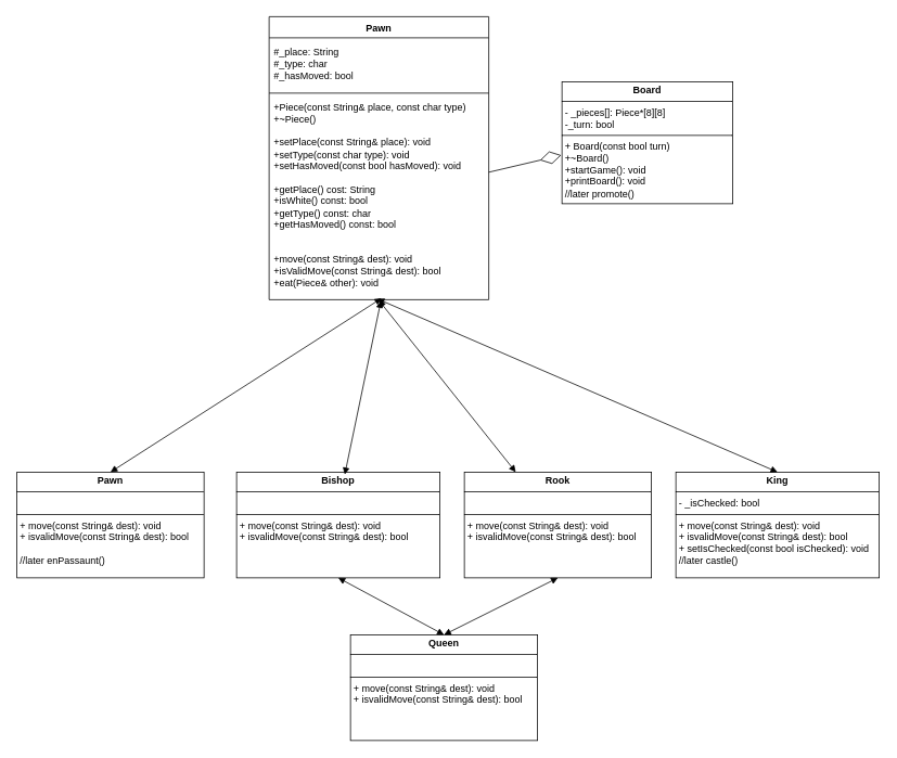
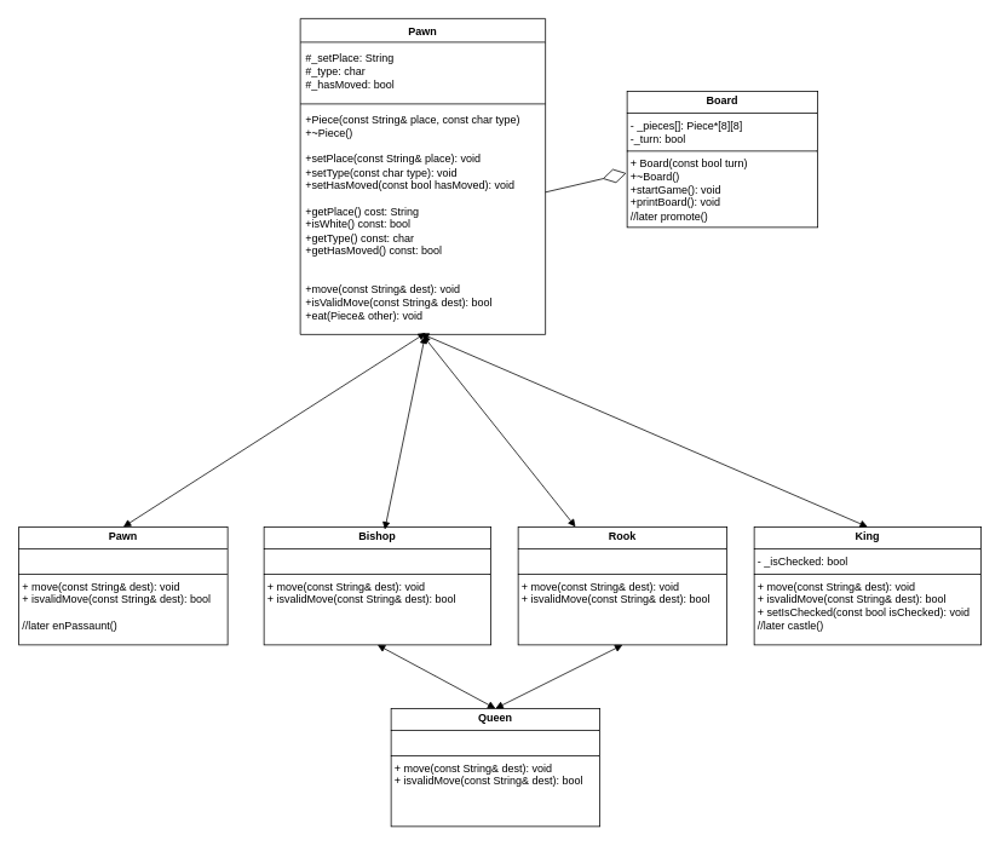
  <mxCell id="0" />
  <mxCell id="1" parent="0" />
  <mxCell id="2" value="Pawn" style="swimlane;fontStyle=1;align=center;verticalAlign=top;childLayout=stackLayout;horizontal=1;startSize=26;horizontalStack=0;resizeParent=1;resizeParentMax=0;resizeLast=0;collapsible=1;marginBottom=0;whiteSpace=wrap;html=1;" parent="1" vertex="1"><mxGeometry x="330" y="20" width="270" height="348" as="geometry"><mxRectangle x="140" y="130" width="70" height="30" as="alternateBounds" /></mxGeometry></mxCell>
- <mxCell id="3" value="#_place: String&lt;div&gt;#&lt;span style=&quot;background-color: initial;&quot;&gt;_type:&amp;nbsp;&lt;/span&gt;&lt;span style=&quot;background-color: initial;&quot;&gt;char&lt;/span&gt;&lt;/div&gt;&lt;div&gt;#&lt;span style=&quot;background-color: initial;&quot;&gt;_hasMoved:&amp;nbsp;&lt;/span&gt;&lt;span style=&quot;background-color: initial;&quot;&gt;bool&lt;/span&gt;&lt;/div&gt;" style="text;strokeColor=none;fillColor=none;align=left;verticalAlign=middle;spacingLeft=4;spacingRight=4;overflow=hidden;rotatable=0;points=[[0,0.5],[1,0.5]];portConstraint=eastwest;html=1;whiteSpace=wrap;labelBackgroundColor=none;" parent="2" vertex="1"><mxGeometry y="26" width="270" height="64" as="geometry" /></mxCell>
+ <mxCell id="3" value="#_setPlace: String&lt;div&gt;#&lt;span style=&quot;background-color: initial;&quot;&gt;_type:&amp;nbsp;&lt;/span&gt;&lt;span style=&quot;background-color: initial;&quot;&gt;char&lt;/span&gt;&lt;/div&gt;&lt;div&gt;#&lt;span style=&quot;background-color: initial;&quot;&gt;_hasMoved:&amp;nbsp;&lt;/span&gt;&lt;span style=&quot;background-color: initial;&quot;&gt;bool&lt;/span&gt;&lt;/div&gt;" style="text;strokeColor=none;fillColor=none;align=left;verticalAlign=middle;spacingLeft=4;spacingRight=4;overflow=hidden;rotatable=0;points=[[0,0.5],[1,0.5]];portConstraint=eastwest;html=1;whiteSpace=wrap;labelBackgroundColor=none;" parent="2" vertex="1"><mxGeometry y="26" width="270" height="64" as="geometry" /></mxCell>
  <mxCell id="4" value="" style="line;strokeWidth=1;fillColor=none;align=left;verticalAlign=middle;spacingTop=-1;spacingLeft=3;spacingRight=3;rotatable=0;labelPosition=right;points=[];portConstraint=eastwest;strokeColor=inherit;" parent="2" vertex="1"><mxGeometry y="90" width="270" height="8" as="geometry" /></mxCell>
  <mxCell id="5" value="+Piece(const String&amp;amp; place, const char type)&lt;div&gt;+~Piece()&lt;/div&gt;&lt;div&gt;&lt;br&gt;&lt;/div&gt;&lt;div&gt;+setPlace(const String&amp;amp; place):&amp;nbsp;&lt;span style=&quot;background-color: initial;&quot;&gt;void&lt;/span&gt;&lt;/div&gt;&lt;div&gt;&lt;span style=&quot;background-color: initial;&quot;&gt;+&lt;/span&gt;&lt;span style=&quot;background-color: initial;&quot;&gt;setType(const char type):&amp;nbsp;&lt;/span&gt;&lt;span style=&quot;background-color: initial;&quot;&gt;void&lt;/span&gt;&lt;/div&gt;&lt;div&gt;&lt;span style=&quot;background-color: initial;&quot;&gt;+&lt;/span&gt;&lt;span style=&quot;background-color: initial;&quot;&gt;setHasMoved(const bool hasMoved):&amp;nbsp;&lt;/span&gt;&lt;span style=&quot;background-color: initial;&quot;&gt;void&lt;/span&gt;&lt;/div&gt;&lt;div&gt;&lt;span style=&quot;background-color: initial;&quot;&gt;&lt;br&gt;&lt;/span&gt;&lt;/div&gt;&lt;div&gt;&lt;span style=&quot;background-color: initial;&quot;&gt;+getPlace() cost:&amp;nbsp;&lt;/span&gt;&lt;span style=&quot;background-color: initial;&quot;&gt;String&lt;/span&gt;&lt;/div&gt;&lt;div&gt;&lt;span style=&quot;background-color: initial;&quot;&gt;+isWhite() const:&amp;nbsp;&lt;/span&gt;&lt;span style=&quot;background-color: initial;&quot;&gt;bool&lt;/span&gt;&lt;/div&gt;&lt;div&gt;&lt;span style=&quot;background-color: initial;&quot;&gt;+getType() const:&amp;nbsp;&lt;/span&gt;&lt;span style=&quot;background-color: initial;&quot;&gt;char&lt;/span&gt;&lt;/div&gt;&lt;div&gt;&lt;span style=&quot;background-color: initial;&quot;&gt;+getHasMoved() const:&amp;nbsp;&lt;/span&gt;&lt;span style=&quot;background-color: initial;&quot;&gt;bool&lt;/span&gt;&lt;/div&gt;&lt;div&gt;&lt;span style=&quot;background-color: initial;&quot;&gt;&lt;br&gt;&lt;/span&gt;&lt;/div&gt;&lt;div&gt;&lt;span style=&quot;background-color: initial;&quot;&gt;&lt;br&gt;&lt;/span&gt;&lt;/div&gt;&lt;div&gt;&lt;span style=&quot;background-color: initial;&quot;&gt;+move(const String&amp;amp; dest): void&lt;/span&gt;&lt;/div&gt;&lt;div&gt;&lt;span style=&quot;background-color: initial;&quot;&gt;+isValidMove(const String&amp;amp; dest): bool&lt;/span&gt;&lt;/div&gt;&lt;div&gt;&lt;span style=&quot;background-color: initial;&quot;&gt;+eat(Piece&amp;amp; other): void&lt;/span&gt;&lt;/div&gt;" style="text;strokeColor=none;fillColor=none;align=left;verticalAlign=top;spacingLeft=4;spacingRight=4;overflow=hidden;rotatable=0;points=[[0,0.5],[1,0.5]];portConstraint=eastwest;whiteSpace=wrap;html=1;" parent="2" vertex="1"><mxGeometry y="98" width="270" height="250" as="geometry" /></mxCell>
  <mxCell id="6" value="&lt;p style=&quot;margin:0px;margin-top:4px;text-align:center;&quot;&gt;&lt;b&gt;Rook&lt;/b&gt;&lt;/p&gt;&lt;hr size=&quot;1&quot; style=&quot;border-style:solid;&quot;&gt;&lt;p style=&quot;margin:0px;margin-left:4px;&quot;&gt;&lt;br&gt;&lt;/p&gt;&lt;hr size=&quot;1&quot; style=&quot;border-style:solid;&quot;&gt;&lt;p style=&quot;margin:0px;margin-left:4px;&quot;&gt;+ move(const String&amp;amp; dest): void&lt;/p&gt;&lt;p style=&quot;margin:0px;margin-left:4px;&quot;&gt;+ isvalidMove(const String&amp;amp; dest): bool&lt;/p&gt;&lt;p style=&quot;margin:0px;margin-left:4px;&quot;&gt;&lt;br&gt;&lt;/p&gt;&lt;p style=&quot;margin:0px;margin-left:4px;&quot;&gt;&lt;br&gt;&lt;/p&gt;" style="verticalAlign=top;align=left;overflow=fill;html=1;whiteSpace=wrap;" parent="1" vertex="1"><mxGeometry x="570" y="580" width="230" height="130" as="geometry" /></mxCell>
  <mxCell id="7" value="&lt;p style=&quot;margin:0px;margin-top:4px;text-align:center;&quot;&gt;&lt;b&gt;King&lt;/b&gt;&lt;/p&gt;&lt;hr size=&quot;1&quot; style=&quot;border-style:solid;&quot;&gt;&lt;p style=&quot;margin:0px;margin-left:4px;&quot;&gt;- _isChecked: bool&lt;/p&gt;&lt;hr size=&quot;1&quot; style=&quot;border-style:solid;&quot;&gt;&lt;p style=&quot;margin:0px;margin-left:4px;&quot;&gt;+ move(const String&amp;amp; dest): void&lt;/p&gt;&lt;p style=&quot;margin:0px;margin-left:4px;&quot;&gt;+ isvalidMove(const String&amp;amp; dest): bool&lt;/p&gt;&lt;p style=&quot;margin:0px;margin-left:4px;&quot;&gt;+ setIsChecked(const bool isChecked): void&lt;/p&gt;&lt;p style=&quot;margin:0px;margin-left:4px;&quot;&gt;//later castle()&lt;/p&gt;&lt;p style=&quot;margin:0px;margin-left:4px;&quot;&gt;&lt;br&gt;&lt;/p&gt;" style="verticalAlign=top;align=left;overflow=fill;html=1;whiteSpace=wrap;" parent="1" vertex="1"><mxGeometry x="830" y="580" width="250" height="130" as="geometry" /></mxCell>
  <mxCell id="8" value="&lt;p style=&quot;margin:0px;margin-top:4px;text-align:center;&quot;&gt;&lt;b&gt;Board&lt;/b&gt;&lt;/p&gt;&lt;hr size=&quot;1&quot; style=&quot;border-style:solid;&quot;&gt;&lt;p style=&quot;margin:0px;margin-left:4px;&quot;&gt;- _pieces[]: Piece*[8][8]&lt;/p&gt;&lt;p style=&quot;margin:0px;margin-left:4px;&quot;&gt;-_turn: bool&lt;/p&gt;&lt;hr size=&quot;1&quot; style=&quot;border-style:solid;&quot;&gt;&lt;p style=&quot;margin:0px;margin-left:4px;&quot;&gt;+ Board(const bool turn)&lt;/p&gt;&lt;p style=&quot;margin:0px;margin-left:4px;&quot;&gt;+~Board()&lt;/p&gt;&lt;p style=&quot;margin:0px;margin-left:4px;&quot;&gt;+startGame(): void&lt;br&gt;+printBoard(): void&lt;/p&gt;&lt;p style=&quot;margin:0px;margin-left:4px;&quot;&gt;//later promote()&lt;/p&gt;" style="verticalAlign=top;align=left;overflow=fill;html=1;whiteSpace=wrap;" parent="1" vertex="1"><mxGeometry x="690" y="100" width="210" height="150" as="geometry" /></mxCell>
  <mxCell id="9" value="" style="endArrow=diamondThin;endFill=0;endSize=24;html=1;rounded=0;entryX=-0.004;entryY=0.602;entryDx=0;entryDy=0;entryPerimeter=0;" parent="1" source="5" target="8" edge="1"><mxGeometry width="160" relative="1" as="geometry"><mxPoint x="830" y="273" as="sourcePoint" /><mxPoint x="850" y="143" as="targetPoint" /></mxGeometry></mxCell>
  <mxCell id="10" value="" style="endArrow=block;startArrow=block;endFill=1;startFill=1;html=1;rounded=0;entryX=0.5;entryY=1.004;entryDx=0;entryDy=0;entryPerimeter=0;" parent="1" source="6" target="5" edge="1"><mxGeometry width="160" relative="1" as="geometry"><mxPoint x="595" y="430" as="sourcePoint" /><mxPoint x="640" y="420" as="targetPoint" /><Array as="points" /></mxGeometry></mxCell>
  <mxCell id="11" value="&lt;p style=&quot;margin:0px;margin-top:4px;text-align:center;&quot;&gt;&lt;b&gt;Bishop&lt;/b&gt;&lt;/p&gt;&lt;hr size=&quot;1&quot; style=&quot;border-style:solid;&quot;&gt;&lt;p style=&quot;margin:0px;margin-left:4px;&quot;&gt;&lt;br&gt;&lt;/p&gt;&lt;hr size=&quot;1&quot; style=&quot;border-style:solid;&quot;&gt;&lt;p style=&quot;margin:0px;margin-left:4px;&quot;&gt;+ move(const String&amp;amp; dest): void&lt;/p&gt;&lt;p style=&quot;margin:0px;margin-left:4px;&quot;&gt;+ isvalidMove(const String&amp;amp; dest): bool&lt;/p&gt;" style="verticalAlign=top;align=left;overflow=fill;html=1;whiteSpace=wrap;" parent="1" vertex="1"><mxGeometry x="290" y="580" width="250" height="130" as="geometry" /></mxCell>
  <mxCell id="12" value="" style="endArrow=block;startArrow=block;endFill=1;startFill=1;html=1;rounded=0;entryX=0.493;entryY=0.996;entryDx=0;entryDy=0;entryPerimeter=0;exitX=0.5;exitY=0;exitDx=0;exitDy=0;" parent="1" source="7" target="5" edge="1"><mxGeometry width="160" relative="1" as="geometry"><mxPoint x="824" y="600" as="sourcePoint" /><mxPoint x="706" y="410" as="targetPoint" /></mxGeometry></mxCell>
  <mxCell id="13" value="" style="endArrow=block;startArrow=block;endFill=1;startFill=1;html=1;rounded=0;exitX=0.532;exitY=0.023;exitDx=0;exitDy=0;exitPerimeter=0;entryX=0.509;entryY=1.006;entryDx=0;entryDy=0;entryPerimeter=0;" parent="1" source="11" edge="1" target="5"><mxGeometry width="160" relative="1" as="geometry"><mxPoint y="579" as="sourcePoint" x="420" /><mxPoint x="690" y="400" as="targetPoint" /><Array as="points" /></mxGeometry></mxCell>
  <mxCell id="14" value="&lt;p style=&quot;margin:0px;margin-top:4px;text-align:center;&quot;&gt;&lt;b&gt;Queen&lt;/b&gt;&lt;/p&gt;&lt;hr size=&quot;1&quot; style=&quot;border-style:solid;&quot;&gt;&lt;p style=&quot;margin:0px;margin-left:4px;&quot;&gt;&lt;br&gt;&lt;/p&gt;&lt;hr size=&quot;1&quot; style=&quot;border-style:solid;&quot;&gt;&lt;p style=&quot;margin:0px;margin-left:4px;&quot;&gt;+ move(const String&amp;amp; dest): void&lt;/p&gt;&lt;p style=&quot;margin:0px;margin-left:4px;&quot;&gt;+ isvalidMove(const String&amp;amp; dest): bool&lt;/p&gt;&lt;p style=&quot;margin:0px;margin-left:4px;&quot;&gt;&lt;br&gt;&lt;/p&gt;&lt;p style=&quot;margin:0px;margin-left:4px;&quot;&gt;&lt;br&gt;&lt;/p&gt;" style="verticalAlign=top;align=left;overflow=fill;html=1;whiteSpace=wrap;" vertex="1" parent="1"><mxGeometry x="430" y="780" width="230" height="130" as="geometry" /></mxCell>
  <mxCell id="15" value="" style="endArrow=block;startArrow=block;endFill=1;startFill=1;html=1;rounded=0;entryX=0.5;entryY=1;entryDx=0;entryDy=0;exitX=0.5;exitY=0;exitDx=0;exitDy=0;" edge="1" parent="1" source="14" target="11"><mxGeometry width="160" relative="1" as="geometry"><mxPoint x="520" y="820" as="sourcePoint" /><mxPoint x="527" y="639" as="targetPoint" /><Array as="points" /></mxGeometry></mxCell>
  <mxCell id="16" value="" style="endArrow=block;startArrow=block;endFill=1;startFill=1;html=1;rounded=0;entryX=0.5;entryY=1;entryDx=0;entryDy=0;exitX=0.5;exitY=0;exitDx=0;exitDy=0;" edge="1" parent="1" source="14" target="6"><mxGeometry width="160" relative="1" as="geometry"><mxPoint x="540" y="820" as="sourcePoint" /><mxPoint x="547" y="639" as="targetPoint" /><Array as="points" /></mxGeometry></mxCell>
  <mxCell id="17" value="&lt;p style=&quot;margin:0px;margin-top:4px;text-align:center;&quot;&gt;&lt;b&gt;Pawn&lt;/b&gt;&lt;/p&gt;&lt;hr size=&quot;1&quot; style=&quot;border-style:solid;&quot;&gt;&lt;p style=&quot;margin:0px;margin-left:4px;&quot;&gt;&lt;br&gt;&lt;/p&gt;&lt;hr size=&quot;1&quot; style=&quot;border-style:solid;&quot;&gt;&lt;p style=&quot;margin:0px;margin-left:4px;&quot;&gt;+ move(const String&amp;amp; dest): void&lt;/p&gt;&lt;p style=&quot;margin:0px;margin-left:4px;&quot;&gt;+ isvalidMove(const String&amp;amp; dest): bool&lt;/p&gt;&lt;p style=&quot;margin:0px;margin-left:4px;&quot;&gt;&lt;br&gt;&lt;/p&gt;&lt;p style=&quot;margin:0px;margin-left:4px;&quot;&gt;//later enPassaunt()&lt;/p&gt;" style="verticalAlign=top;align=left;overflow=fill;html=1;whiteSpace=wrap;" vertex="1" parent="1"><mxGeometry x="20" y="580" width="230" height="130" as="geometry" /></mxCell>
  <mxCell id="18" value="" style="endArrow=block;startArrow=block;endFill=1;startFill=1;html=1;rounded=0;exitX=0.5;exitY=0;exitDx=0;exitDy=0;entryX=0.512;entryY=0.993;entryDx=0;entryDy=0;entryPerimeter=0;" edge="1" parent="1" source="17" target="5"><mxGeometry width="160" relative="1" as="geometry"><mxPoint x="180" y="553" as="sourcePoint" /><mxPoint x="224" y="340" as="targetPoint" /><Array as="points" /></mxGeometry></mxCell>
